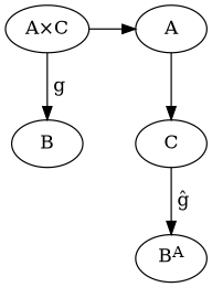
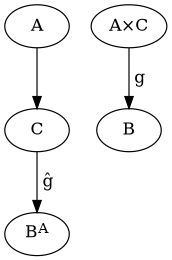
  digraph {
    C
    B
    n3 [label="A&times;C"]
    A
    n5 [label=<B<sup>A</sup>>]
    subgraph sub_1 {
      rank=same
      C
      B
    }
    subgraph sub_2 {
      rank=same
      n3
      A
    }
    C -> n5 [label=" g&#770; "]
    n3 -> B [label=" g "]
-   n3 -> A
    A -> C
  }
